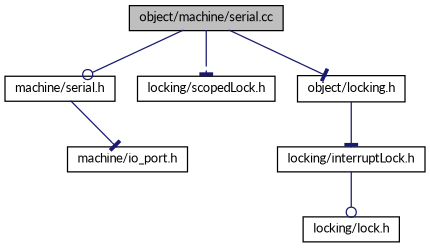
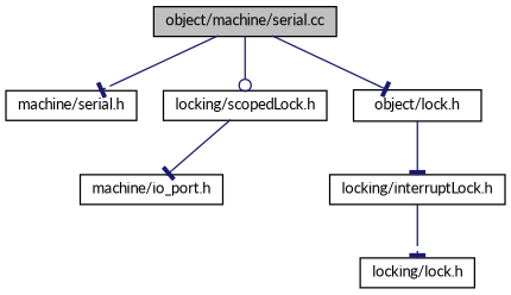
  digraph {
    fontname=Lato
    node [color=black fontname=Lato fontsize=10 shape=record]
    edge [arrowhead=odot color=midnightblue fontname=Lato fontsize=10 labelfontname=Helvetica labelfontsize=10 style=solid]
    n1 [fillcolor=grey75 fontcolor=black height=0.2 label="object/machine/serial.cc" style=filled width=0.4]
    n2 [height=0.2 label="machine/serial.h" width=0.4]
    n3 [height=0.2 label="locking/scopedLock.h" width=0.4]
-   n4 [height=0.2 label="object/locking.h" width=0.4]
+   n4 [height=0.2 label="object/lock.h" width=0.4]
    n5 [height=0.2 label="machine/io_port.h" width=0.4]
    n6 [height=0.2 label="locking/interruptLock.h" width=0.4]
    n7 [height=0.2 label="locking/lock.h" width=0.4]
-   n1 -> n2
-   n1 -> n3 [arrowhead=tee]
+   n1 -> n2 [arrowhead=tee]
+   n1 -> n3
    n1 -> n4 [arrowhead=tee]
-   n2 -> n5 [arrowhead=tee]
+   n3 -> n5 [arrowhead=tee]
    n4 -> n6 [arrowhead=tee]
-   n6 -> n7
+   n6 -> n7 [arrowhead=tee]
  }
